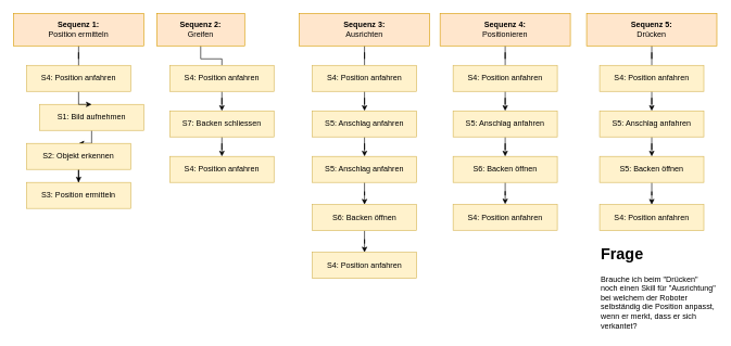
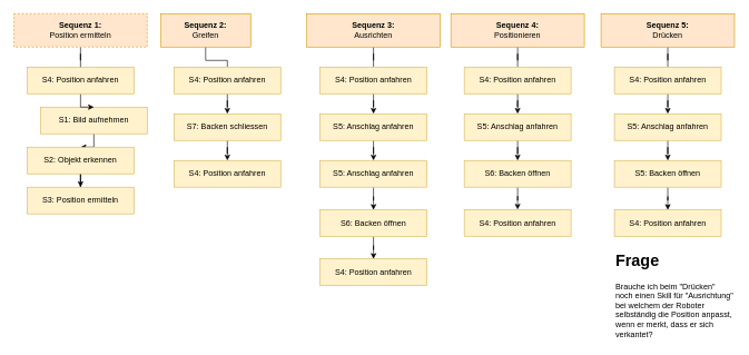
  <mxCell id="0" />
  <mxCell id="1" parent="0" />
  <mxCell id="2" style="edgeStyle=orthogonalEdgeStyle;rounded=0;orthogonalLoop=1;jettySize=auto;html=1;endArrow=none;endFill=0;" parent="1" source="3" target="17" edge="1"><mxGeometry relative="1" as="geometry" /></mxCell>
  <mxCell id="3" value="&lt;b&gt;Sequenz 2:&lt;/b&gt;&lt;div&gt;Greifen&lt;/div&gt;" style="rounded=0;whiteSpace=wrap;html=1;fillColor=#ffe6cc;strokeColor=#d79b00;" parent="1" vertex="1"><mxGeometry x="240" y="20" width="135" height="50" as="geometry" /></mxCell>
  <mxCell id="4" style="edgeStyle=orthogonalEdgeStyle;rounded=0;orthogonalLoop=1;jettySize=auto;html=1;entryX=0.5;entryY=0;entryDx=0;entryDy=0;" parent="1" source="5" target="13" edge="1"><mxGeometry relative="1" as="geometry" /></mxCell>
  <mxCell id="5" value="S1: Bild aufnehmen" style="rounded=0;whiteSpace=wrap;html=1;fillColor=#fff2cc;strokeColor=#d6b656;" parent="1" vertex="1"><mxGeometry x="60" y="160" width="160" height="40" as="geometry" /></mxCell>
  <mxCell id="6" style="edgeStyle=orthogonalEdgeStyle;rounded=0;orthogonalLoop=1;jettySize=auto;html=1;endArrow=none;endFill=0;" parent="1" source="7" target="22" edge="1"><mxGeometry relative="1" as="geometry" /></mxCell>
  <mxCell id="7" value="&lt;b&gt;Sequenz 3:&lt;/b&gt;&lt;div&gt;Ausrichten&lt;/div&gt;" style="rounded=0;whiteSpace=wrap;html=1;fillColor=#ffe6cc;strokeColor=#d79b00;" parent="1" vertex="1"><mxGeometry x="459" y="20" width="200" height="50" as="geometry" /></mxCell>
  <mxCell id="8" style="edgeStyle=orthogonalEdgeStyle;rounded=0;orthogonalLoop=1;jettySize=auto;html=1;entryX=0.5;entryY=0;entryDx=0;entryDy=0;endArrow=none;endFill=0;" parent="1" source="9" target="24" edge="1"><mxGeometry relative="1" as="geometry" /></mxCell>
  <mxCell id="9" value="&lt;b&gt;Sequenz 5:&lt;/b&gt;&lt;div&gt;Drücken&lt;/div&gt;" style="rounded=0;whiteSpace=wrap;html=1;fillColor=#ffe6cc;strokeColor=#d79b00;" parent="1" vertex="1"><mxGeometry x="900" y="20" width="200" height="50" as="geometry" /></mxCell>
  <mxCell id="10" style="edgeStyle=orthogonalEdgeStyle;rounded=0;orthogonalLoop=1;jettySize=auto;html=1;endArrow=none;endFill=0;" parent="1" source="11" target="41" edge="1"><mxGeometry relative="1" as="geometry" /></mxCell>
  <mxCell id="11" value="&lt;b&gt;Sequenz 4:&lt;/b&gt;&lt;div&gt;Positionieren&lt;/div&gt;" style="rounded=0;whiteSpace=wrap;html=1;fillColor=#ffe6cc;strokeColor=#d79b00;" parent="1" vertex="1"><mxGeometry x="675" y="20" width="200" height="50" as="geometry" /></mxCell>
  <mxCell id="12" style="edgeStyle=orthogonalEdgeStyle;rounded=0;orthogonalLoop=1;jettySize=auto;html=1;" parent="1" source="13" target="18" edge="1"><mxGeometry relative="1" as="geometry" /></mxCell>
  <mxCell id="13" value="S2: Objekt erkennen" style="rounded=0;whiteSpace=wrap;html=1;fillColor=#fff2cc;strokeColor=#d6b656;" parent="1" vertex="1"><mxGeometry x="40" y="220" width="160" height="40" as="geometry" /></mxCell>
  <mxCell id="14" style="edgeStyle=orthogonalEdgeStyle;rounded=0;orthogonalLoop=1;jettySize=auto;html=1;entryX=0.5;entryY=0;entryDx=0;entryDy=0;" parent="1" source="15" target="35" edge="1"><mxGeometry relative="1" as="geometry" /></mxCell>
  <mxCell id="15" value="S5: Backen öffnen" style="rounded=0;whiteSpace=wrap;html=1;fillColor=#fff2cc;strokeColor=#d6b656;" parent="1" vertex="1"><mxGeometry x="920" y="240" width="160" height="40" as="geometry" /></mxCell>
  <mxCell id="16" style="edgeStyle=orthogonalEdgeStyle;rounded=0;orthogonalLoop=1;jettySize=auto;html=1;entryX=0.5;entryY=0;entryDx=0;entryDy=0;" parent="1" source="17" target="28" edge="1"><mxGeometry relative="1" as="geometry" /></mxCell>
  <mxCell id="17" value="S4: Position anfahren" style="rounded=0;whiteSpace=wrap;html=1;fillColor=#fff2cc;strokeColor=#d6b656;" parent="1" vertex="1"><mxGeometry x="260" y="100" width="160" height="40" as="geometry" /></mxCell>
  <mxCell id="18" value="S3: Position ermitteln" style="rounded=0;whiteSpace=wrap;html=1;fillColor=#fff2cc;strokeColor=#d6b656;" parent="1" vertex="1"><mxGeometry x="40" y="280" width="160" height="40" as="geometry" /></mxCell>
  <mxCell id="19" style="edgeStyle=orthogonalEdgeStyle;rounded=0;orthogonalLoop=1;jettySize=auto;html=1;" parent="1" source="20" target="5" edge="1"><mxGeometry relative="1" as="geometry" /></mxCell>
  <mxCell id="20" value="S4: Position anfahren" style="rounded=0;whiteSpace=wrap;html=1;fillColor=#fff2cc;strokeColor=#d6b656;" parent="1" vertex="1"><mxGeometry x="40" y="100" width="160" height="40" as="geometry" /></mxCell>
  <mxCell id="21" style="edgeStyle=orthogonalEdgeStyle;rounded=0;orthogonalLoop=1;jettySize=auto;html=1;" parent="1" source="22" target="37" edge="1"><mxGeometry relative="1" as="geometry" /></mxCell>
  <mxCell id="22" value="S4: Position anfahren" style="rounded=0;whiteSpace=wrap;html=1;fillColor=#fff2cc;strokeColor=#d6b656;" parent="1" vertex="1"><mxGeometry x="479" y="100" width="160" height="40" as="geometry" /></mxCell>
  <mxCell id="23" style="edgeStyle=orthogonalEdgeStyle;rounded=0;orthogonalLoop=1;jettySize=auto;html=1;entryX=0.5;entryY=0;entryDx=0;entryDy=0;" parent="1" source="24" target="33" edge="1"><mxGeometry relative="1" as="geometry" /></mxCell>
  <mxCell id="24" value="S4: Position anfahren" style="rounded=0;whiteSpace=wrap;html=1;fillColor=#fff2cc;strokeColor=#d6b656;" parent="1" vertex="1"><mxGeometry x="920" y="100" width="160" height="40" as="geometry" /></mxCell>
  <mxCell id="25" style="edgeStyle=orthogonalEdgeStyle;rounded=0;orthogonalLoop=1;jettySize=auto;html=1;entryX=0.5;entryY=0;entryDx=0;entryDy=0;endArrow=none;endFill=0;" parent="1" source="26" target="20" edge="1"><mxGeometry relative="1" as="geometry" /></mxCell>
- <mxCell id="26" value="&lt;b&gt;Sequenz 1:&lt;/b&gt;&lt;div&gt;Position ermitteln&lt;/div&gt;" style="rounded=0;whiteSpace=wrap;html=1;fillColor=#ffe6cc;strokeColor=#d79b00;" parent="1" vertex="1"><mxGeometry x="20" y="20" width="200" height="50" as="geometry" /></mxCell>
+ <mxCell id="26" value="&lt;b&gt;Sequenz 1:&lt;/b&gt;&lt;div&gt;Position ermitteln&lt;/div&gt;" style="rounded=0;whiteSpace=wrap;html=1;fillColor=#ffe6cc;strokeColor=#d79b00;dashed=1;" parent="1" vertex="1"><mxGeometry x="20" y="20" width="200" height="50" as="geometry" /></mxCell>
  <mxCell id="27" style="edgeStyle=orthogonalEdgeStyle;rounded=0;orthogonalLoop=1;jettySize=auto;html=1;entryX=0.5;entryY=0;entryDx=0;entryDy=0;" parent="1" source="28" target="29" edge="1"><mxGeometry relative="1" as="geometry" /></mxCell>
  <mxCell id="28" value="S7: Backen schliessen" style="rounded=0;whiteSpace=wrap;html=1;fillColor=#fff2cc;strokeColor=#d6b656;" parent="1" vertex="1"><mxGeometry x="260" y="170" width="160" height="40" as="geometry" /></mxCell>
  <mxCell id="29" value="S4: Position anfahren" style="rounded=0;whiteSpace=wrap;html=1;fillColor=#fff2cc;strokeColor=#d6b656;" parent="1" vertex="1"><mxGeometry x="260" y="240" width="160" height="40" as="geometry" /></mxCell>
  <mxCell id="30" style="edgeStyle=orthogonalEdgeStyle;rounded=0;orthogonalLoop=1;jettySize=auto;html=1;entryX=0.5;entryY=0;entryDx=0;entryDy=0;" parent="1" source="31" target="34" edge="1"><mxGeometry relative="1" as="geometry" /></mxCell>
  <mxCell id="31" value="S6: Backen öffnen" style="rounded=0;whiteSpace=wrap;html=1;fillColor=#fff2cc;strokeColor=#d6b656;" parent="1" vertex="1"><mxGeometry x="479" y="314" width="160" height="40" as="geometry" /></mxCell>
  <mxCell id="32" style="edgeStyle=orthogonalEdgeStyle;rounded=0;orthogonalLoop=1;jettySize=auto;html=1;entryX=0.5;entryY=0;entryDx=0;entryDy=0;" parent="1" source="33" target="15" edge="1"><mxGeometry relative="1" as="geometry" /></mxCell>
  <mxCell id="33" value="S5: Anschlag anfahren" style="rounded=0;whiteSpace=wrap;html=1;fillColor=#fff2cc;strokeColor=#d6b656;" parent="1" vertex="1"><mxGeometry x="920" y="170" width="160" height="40" as="geometry" /></mxCell>
  <mxCell id="34" value="S4: Position anfahren" style="rounded=0;whiteSpace=wrap;html=1;fillColor=#fff2cc;strokeColor=#d6b656;" parent="1" vertex="1"><mxGeometry x="479" y="387.5" width="160" height="40" as="geometry" /></mxCell>
  <mxCell id="35" value="S4: Position anfahren" style="rounded=0;whiteSpace=wrap;html=1;fillColor=#fff2cc;strokeColor=#d6b656;" parent="1" vertex="1"><mxGeometry x="920" y="314" width="160" height="40" as="geometry" /></mxCell>
  <mxCell id="36" style="edgeStyle=orthogonalEdgeStyle;rounded=0;orthogonalLoop=1;jettySize=auto;html=1;" parent="1" source="37" target="39" edge="1"><mxGeometry relative="1" as="geometry" /></mxCell>
  <mxCell id="37" value="S5: Anschlag anfahren" style="rounded=0;whiteSpace=wrap;html=1;fillColor=#fff2cc;strokeColor=#d6b656;" parent="1" vertex="1"><mxGeometry x="479" y="170" width="160" height="40" as="geometry" /></mxCell>
  <mxCell id="38" style="edgeStyle=orthogonalEdgeStyle;rounded=0;orthogonalLoop=1;jettySize=auto;html=1;entryX=0.5;entryY=0;entryDx=0;entryDy=0;" parent="1" source="39" target="31" edge="1"><mxGeometry relative="1" as="geometry" /></mxCell>
  <mxCell id="39" value="S5: Anschlag anfahren" style="rounded=0;whiteSpace=wrap;html=1;fillColor=#fff2cc;strokeColor=#d6b656;" parent="1" vertex="1"><mxGeometry x="479" y="240" width="160" height="40" as="geometry" /></mxCell>
  <mxCell id="40" style="edgeStyle=orthogonalEdgeStyle;rounded=0;orthogonalLoop=1;jettySize=auto;html=1;entryX=0.5;entryY=0;entryDx=0;entryDy=0;" parent="1" source="41" target="46" edge="1"><mxGeometry relative="1" as="geometry" /></mxCell>
  <mxCell id="41" value="S4: Position anfahren" style="rounded=0;whiteSpace=wrap;html=1;fillColor=#fff2cc;strokeColor=#d6b656;" parent="1" vertex="1"><mxGeometry x="695" y="100" width="160" height="40" as="geometry" /></mxCell>
  <mxCell id="42" style="edgeStyle=orthogonalEdgeStyle;rounded=0;orthogonalLoop=1;jettySize=auto;html=1;" parent="1" source="43" target="44" edge="1"><mxGeometry relative="1" as="geometry" /></mxCell>
  <mxCell id="43" value="S6: Backen öffnen" style="rounded=0;whiteSpace=wrap;html=1;fillColor=#fff2cc;strokeColor=#d6b656;" parent="1" vertex="1"><mxGeometry x="695" y="240" width="160" height="40" as="geometry" /></mxCell>
  <mxCell id="44" value="S4: Position anfahren" style="rounded=0;whiteSpace=wrap;html=1;fillColor=#fff2cc;strokeColor=#d6b656;" parent="1" vertex="1"><mxGeometry x="695" y="313.5" width="160" height="40" as="geometry" /></mxCell>
  <mxCell id="45" style="edgeStyle=orthogonalEdgeStyle;rounded=0;orthogonalLoop=1;jettySize=auto;html=1;entryX=0.5;entryY=0;entryDx=0;entryDy=0;" parent="1" source="46" target="43" edge="1"><mxGeometry relative="1" as="geometry" /></mxCell>
  <mxCell id="46" value="S5: Anschlag anfahren" style="rounded=0;whiteSpace=wrap;html=1;fillColor=#fff2cc;strokeColor=#d6b656;" parent="1" vertex="1"><mxGeometry x="695" y="170" width="160" height="40" as="geometry" /></mxCell>
  <mxCell id="47" value="&lt;h1 style=&quot;margin-top: 0px;&quot;&gt;Frage&amp;nbsp;&lt;/h1&gt;&lt;p&gt;Brauche ich beim &quot;Drücken&quot; noch einen Skill für &quot;Ausrichtung&quot; bei welchem der Roboter selbständig die Position anpasst, wenn er merkt, dass er sich verkantet?&lt;/p&gt;" style="text;html=1;whiteSpace=wrap;overflow=hidden;rounded=0;" parent="1" vertex="1"><mxGeometry x="920" y="370" width="180" height="140" as="geometry" /></mxCell>
